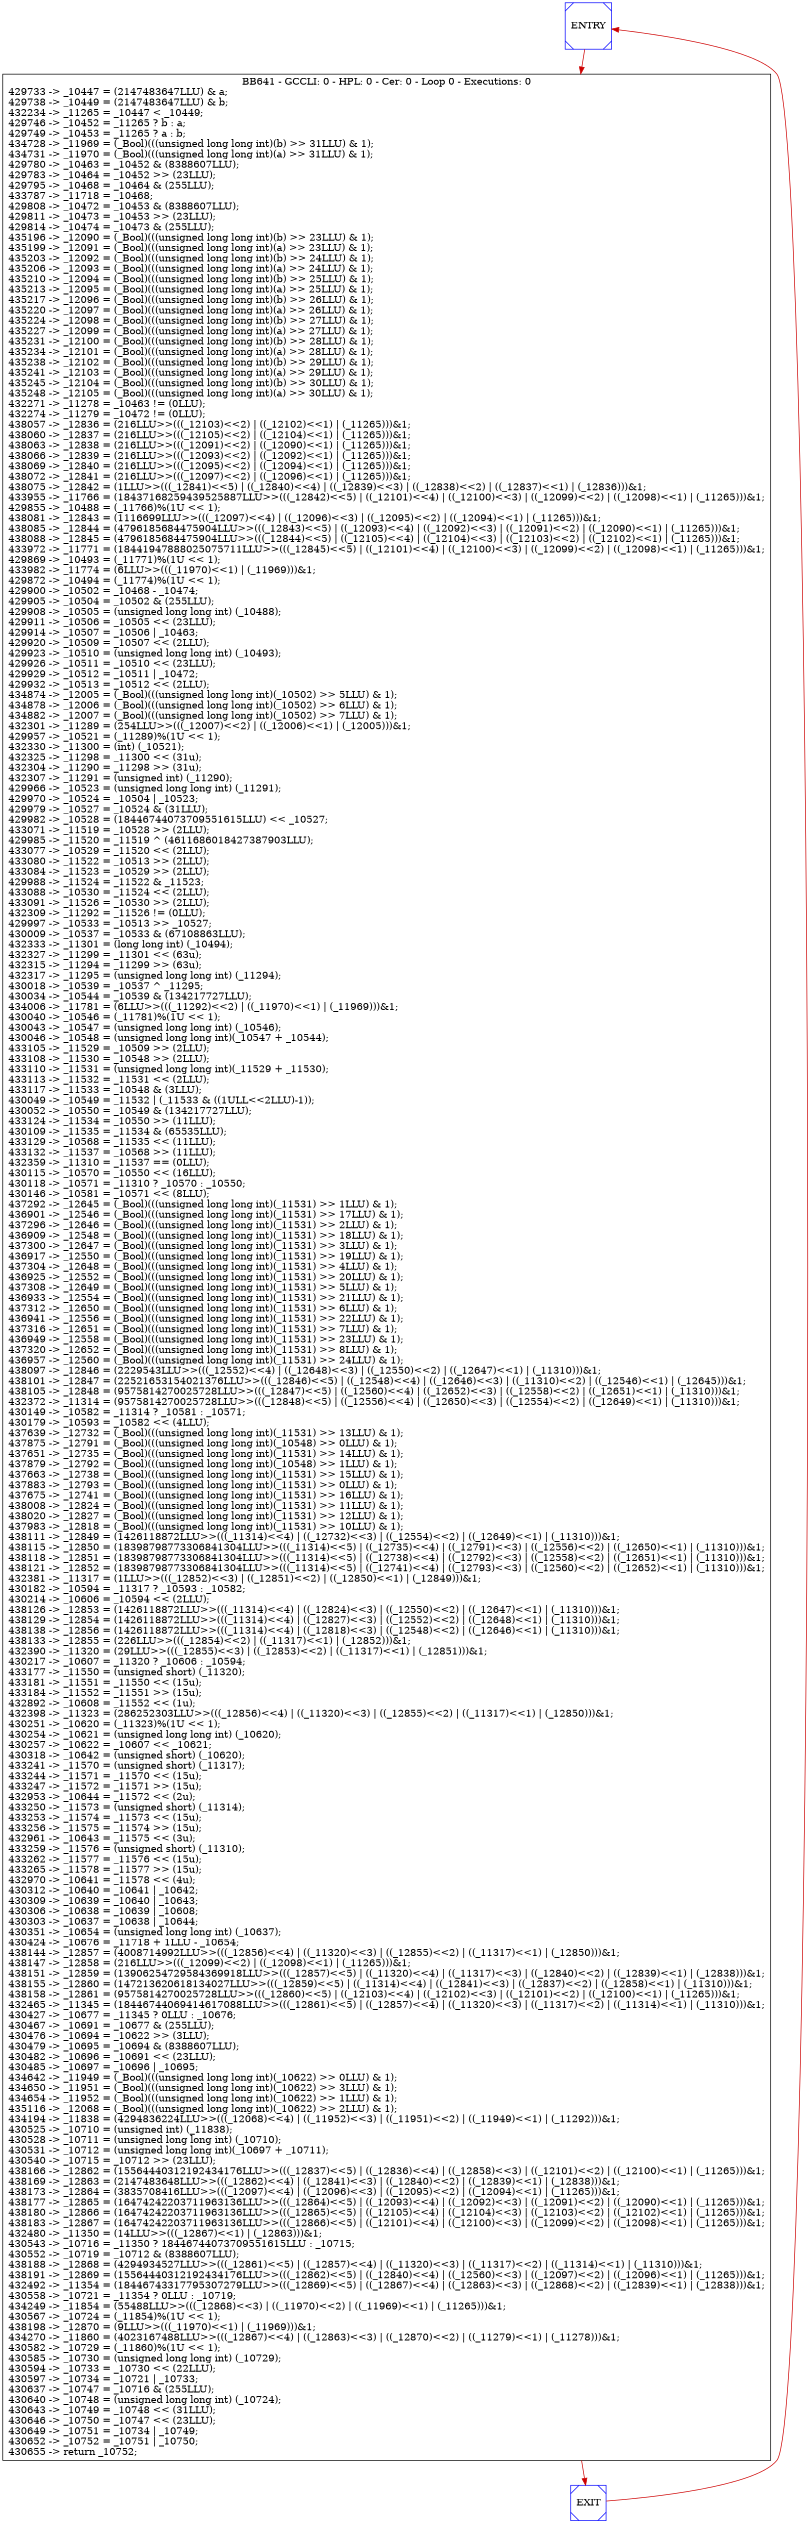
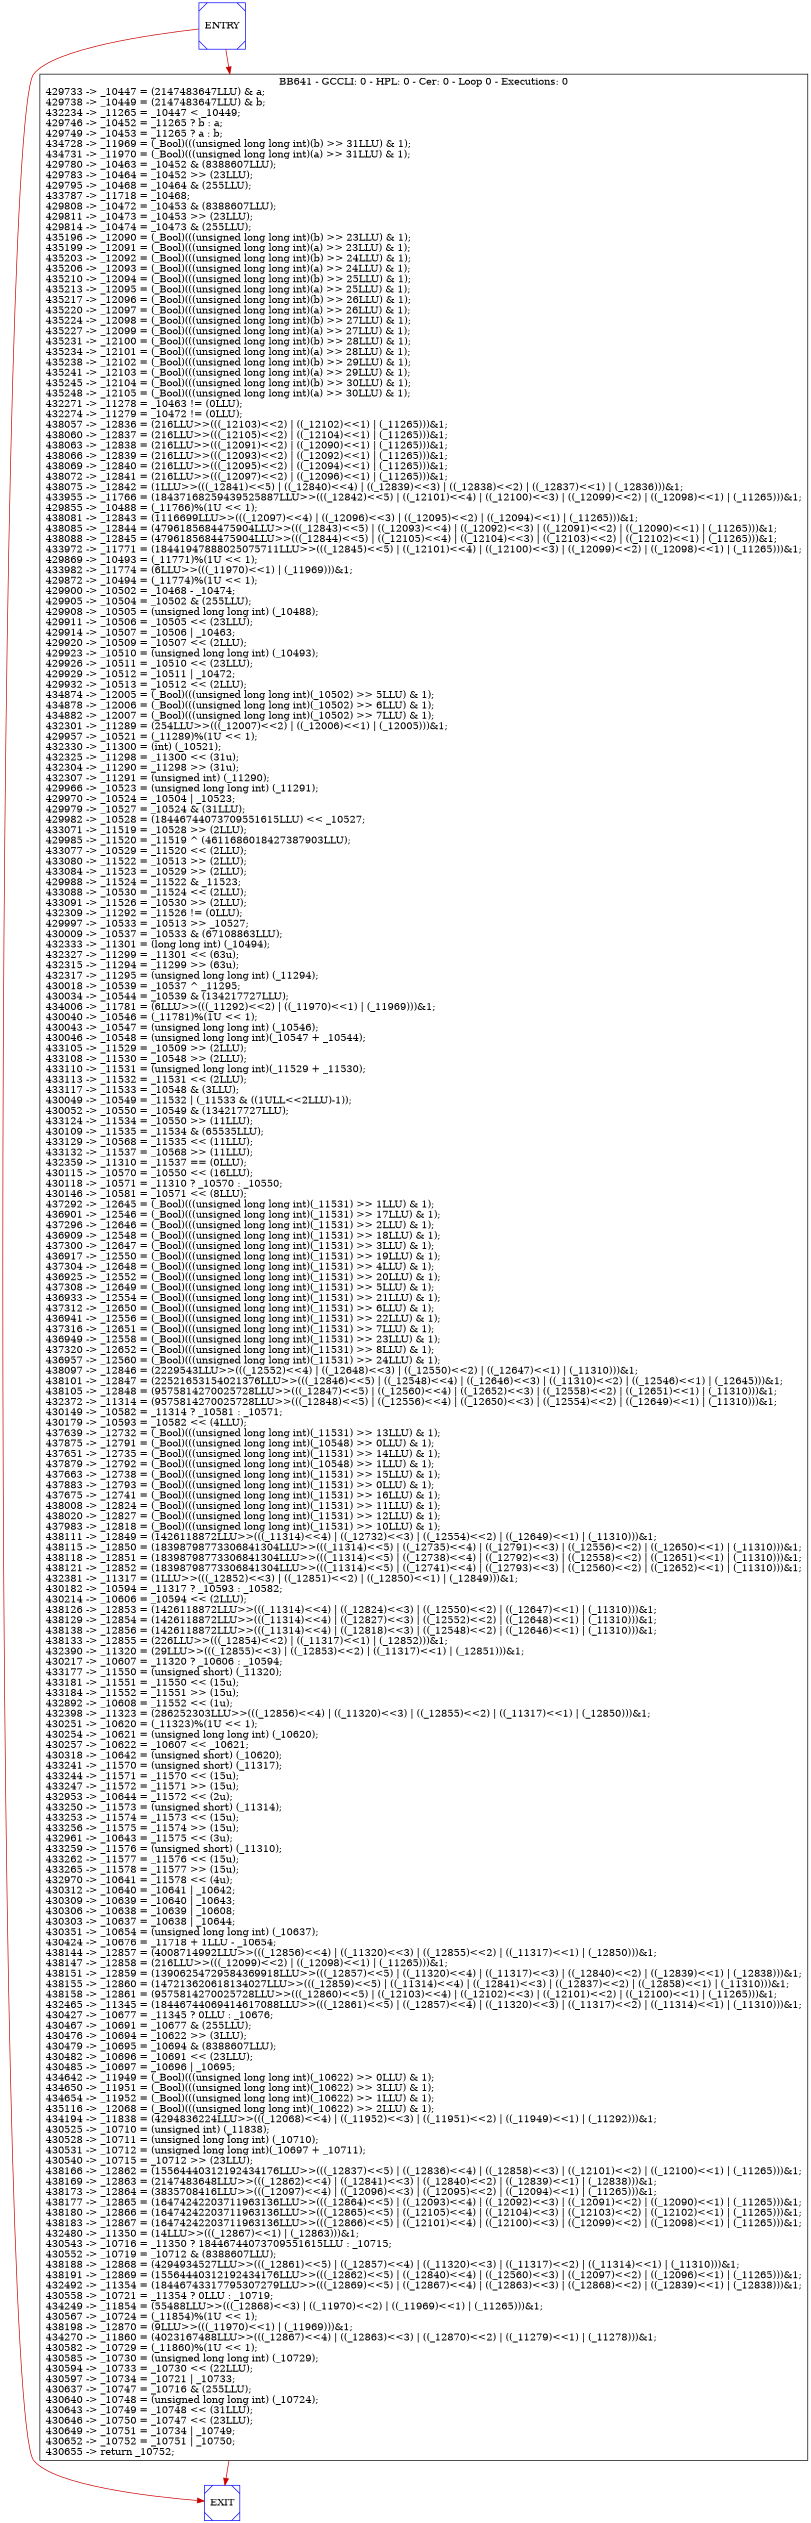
  digraph {
    node [color=blue shape=Msquare]
    edge [color=red3 fontcolor=blue]
    n1 [label=ENTRY]
    n2 [label=EXIT]
    n3 [label="BB641 - GCCLI: 0 - HPL: 0 - Cer: 0 - Loop 0 - Executions: 0\n429733 -> _10447 = (2147483647LLU) & a;\l429738 -> _10449 = (2147483647LLU) & b;\l432234 -> _11265 = _10447 < _10449;\l429746 -> _10452 = _11265 ? b : a;\l429749 -> _10453 = _11265 ? a : b;\l434728 -> _11969 = (_Bool)(((unsigned long long int)(b) >> 31LLU) & 1);\l434731 -> _11970 = (_Bool)(((unsigned long long int)(a) >> 31LLU) & 1);\l429780 -> _10463 = _10452 & (8388607LLU);\l429783 -> _10464 = _10452 >> (23LLU);\l429795 -> _10468 = _10464 & (255LLU);\l433787 -> _11718 = _10468;\l429808 -> _10472 = _10453 & (8388607LLU);\l429811 -> _10473 = _10453 >> (23LLU);\l429814 -> _10474 = _10473 & (255LLU);\l435196 -> _12090 = (_Bool)(((unsigned long long int)(b) >> 23LLU) & 1);\l435199 -> _12091 = (_Bool)(((unsigned long long int)(a) >> 23LLU) & 1);\l435203 -> _12092 = (_Bool)(((unsigned long long int)(b) >> 24LLU) & 1);\l435206 -> _12093 = (_Bool)(((unsigned long long int)(a) >> 24LLU) & 1);\l435210 -> _12094 = (_Bool)(((unsigned long long int)(b) >> 25LLU) & 1);\l435213 -> _12095 = (_Bool)(((unsigned long long int)(a) >> 25LLU) & 1);\l435217 -> _12096 = (_Bool)(((unsigned long long int)(b) >> 26LLU) & 1);\l435220 -> _12097 = (_Bool)(((unsigned long long int)(a) >> 26LLU) & 1);\l435224 -> _12098 = (_Bool)(((unsigned long long int)(b) >> 27LLU) & 1);\l435227 -> _12099 = (_Bool)(((unsigned long long int)(a) >> 27LLU) & 1);\l435231 -> _12100 = (_Bool)(((unsigned long long int)(b) >> 28LLU) & 1);\l435234 -> _12101 = (_Bool)(((unsigned long long int)(a) >> 28LLU) & 1);\l435238 -> _12102 = (_Bool)(((unsigned long long int)(b) >> 29LLU) & 1);\l435241 -> _12103 = (_Bool)(((unsigned long long int)(a) >> 29LLU) & 1);\l435245 -> _12104 = (_Bool)(((unsigned long long int)(b) >> 30LLU) & 1);\l435248 -> _12105 = (_Bool)(((unsigned long long int)(a) >> 30LLU) & 1);\l432271 -> _11278 = _10463 != (0LLU);\l432274 -> _11279 = _10472 != (0LLU);\l438057 -> _12836 = (216LLU>>(((_12103)<<2) | ((_12102)<<1) | (_11265)))&1;\l438060 -> _12837 = (216LLU>>(((_12105)<<2) | ((_12104)<<1) | (_11265)))&1;\l438063 -> _12838 = (216LLU>>(((_12091)<<2) | ((_12090)<<1) | (_11265)))&1;\l438066 -> _12839 = (216LLU>>(((_12093)<<2) | ((_12092)<<1) | (_11265)))&1;\l438069 -> _12840 = (216LLU>>(((_12095)<<2) | ((_12094)<<1) | (_11265)))&1;\l438072 -> _12841 = (216LLU>>(((_12097)<<2) | ((_12096)<<1) | (_11265)))&1;\l438075 -> _12842 = (1LLU>>(((_12841)<<5) | ((_12840)<<4) | ((_12839)<<3) | ((_12838)<<2) | ((_12837)<<1) | (_12836)))&1;\l433955 -> _11766 = (18437168259439525887LLU>>(((_12842)<<5) | ((_12101)<<4) | ((_12100)<<3) | ((_12099)<<2) | ((_12098)<<1) | (_11265)))&1;\l429855 -> _10488 = (_11766)%(1U << 1);\l438081 -> _12843 = (1116699LLU>>(((_12097)<<4) | ((_12096)<<3) | ((_12095)<<2) | ((_12094)<<1) | (_11265)))&1;\l438085 -> _12844 = (4796185684475904LLU>>(((_12843)<<5) | ((_12093)<<4) | ((_12092)<<3) | ((_12091)<<2) | ((_12090)<<1) | (_11265)))&1;\l438088 -> _12845 = (4796185684475904LLU>>(((_12844)<<5) | ((_12105)<<4) | ((_12104)<<3) | ((_12103)<<2) | ((_12102)<<1) | (_11265)))&1;\l433972 -> _11771 = (18441947888025075711LLU>>(((_12845)<<5) | ((_12101)<<4) | ((_12100)<<3) | ((_12099)<<2) | ((_12098)<<1) | (_11265)))&1;\l429869 -> _10493 = (_11771)%(1U << 1);\l433982 -> _11774 = (6LLU>>(((_11970)<<1) | (_11969)))&1;\l429872 -> _10494 = (_11774)%(1U << 1);\l429900 -> _10502 = _10468 - _10474;\l429905 -> _10504 = _10502 & (255LLU);\l429908 -> _10505 = (unsigned long long int) (_10488);\l429911 -> _10506 = _10505 << (23LLU);\l429914 -> _10507 = _10506 | _10463;\l429920 -> _10509 = _10507 << (2LLU);\l429923 -> _10510 = (unsigned long long int) (_10493);\l429926 -> _10511 = _10510 << (23LLU);\l429929 -> _10512 = _10511 | _10472;\l429932 -> _10513 = _10512 << (2LLU);\l434874 -> _12005 = (_Bool)(((unsigned long long int)(_10502) >> 5LLU) & 1);\l434878 -> _12006 = (_Bool)(((unsigned long long int)(_10502) >> 6LLU) & 1);\l434882 -> _12007 = (_Bool)(((unsigned long long int)(_10502) >> 7LLU) & 1);\l432301 -> _11289 = (254LLU>>(((_12007)<<2) | ((_12006)<<1) | (_12005)))&1;\l429957 -> _10521 = (_11289)%(1U << 1);\l432330 -> _11300 = (int) (_10521);\l432325 -> _11298 = _11300 << (31u);\l432304 -> _11290 = _11298 >> (31u);\l432307 -> _11291 = (unsigned int) (_11290);\l429966 -> _10523 = (unsigned long long int) (_11291);\l429970 -> _10524 = _10504 | _10523;\l429979 -> _10527 = _10524 & (31LLU);\l429982 -> _10528 = (18446744073709551615LLU) << _10527;\l433071 -> _11519 = _10528 >> (2LLU);\l429985 -> _11520 = _11519 ^ (4611686018427387903LLU);\l433077 -> _10529 = _11520 << (2LLU);\l433080 -> _11522 = _10513 >> (2LLU);\l433084 -> _11523 = _10529 >> (2LLU);\l429988 -> _11524 = _11522 & _11523;\l433088 -> _10530 = _11524 << (2LLU);\l433091 -> _11526 = _10530 >> (2LLU);\l432309 -> _11292 = _11526 != (0LLU);\l429997 -> _10533 = _10513 >> _10527;\l430009 -> _10537 = _10533 & (67108863LLU);\l432333 -> _11301 = (long long int) (_10494);\l432327 -> _11299 = _11301 << (63u);\l432315 -> _11294 = _11299 >> (63u);\l432317 -> _11295 = (unsigned long long int) (_11294);\l430018 -> _10539 = _10537 ^ _11295;\l430034 -> _10544 = _10539 & (134217727LLU);\l434006 -> _11781 = (6LLU>>(((_11292)<<2) | ((_11970)<<1) | (_11969)))&1;\l430040 -> _10546 = (_11781)%(1U << 1);\l430043 -> _10547 = (unsigned long long int) (_10546);\l430046 -> _10548 = (unsigned long long int)(_10547 + _10544);\l433105 -> _11529 = _10509 >> (2LLU);\l433108 -> _11530 = _10548 >> (2LLU);\l433110 -> _11531 = (unsigned long long int)(_11529 + _11530);\l433113 -> _11532 = _11531 << (2LLU);\l433117 -> _11533 = _10548 & (3LLU);\l430049 -> _10549 = _11532 | (_11533 & ((1ULL<<2LLU)-1));\l430052 -> _10550 = _10549 & (134217727LLU);\l433124 -> _11534 = _10550 >> (11LLU);\l430109 -> _11535 = _11534 & (65535LLU);\l433129 -> _10568 = _11535 << (11LLU);\l433132 -> _11537 = _10568 >> (11LLU);\l432359 -> _11310 = _11537 == (0LLU);\l430115 -> _10570 = _10550 << (16LLU);\l430118 -> _10571 = _11310 ? _10570 : _10550;\l430146 -> _10581 = _10571 << (8LLU);\l437292 -> _12645 = (_Bool)(((unsigned long long int)(_11531) >> 1LLU) & 1);\l436901 -> _12546 = (_Bool)(((unsigned long long int)(_11531) >> 17LLU) & 1);\l437296 -> _12646 = (_Bool)(((unsigned long long int)(_11531) >> 2LLU) & 1);\l436909 -> _12548 = (_Bool)(((unsigned long long int)(_11531) >> 18LLU) & 1);\l437300 -> _12647 = (_Bool)(((unsigned long long int)(_11531) >> 3LLU) & 1);\l436917 -> _12550 = (_Bool)(((unsigned long long int)(_11531) >> 19LLU) & 1);\l437304 -> _12648 = (_Bool)(((unsigned long long int)(_11531) >> 4LLU) & 1);\l436925 -> _12552 = (_Bool)(((unsigned long long int)(_11531) >> 20LLU) & 1);\l437308 -> _12649 = (_Bool)(((unsigned long long int)(_11531) >> 5LLU) & 1);\l436933 -> _12554 = (_Bool)(((unsigned long long int)(_11531) >> 21LLU) & 1);\l437312 -> _12650 = (_Bool)(((unsigned long long int)(_11531) >> 6LLU) & 1);\l436941 -> _12556 = (_Bool)(((unsigned long long int)(_11531) >> 22LLU) & 1);\l437316 -> _12651 = (_Bool)(((unsigned long long int)(_11531) >> 7LLU) & 1);\l436949 -> _12558 = (_Bool)(((unsigned long long int)(_11531) >> 23LLU) & 1);\l437320 -> _12652 = (_Bool)(((unsigned long long int)(_11531) >> 8LLU) & 1);\l436957 -> _12560 = (_Bool)(((unsigned long long int)(_11531) >> 24LLU) & 1);\l438097 -> _12846 = (2229543LLU>>(((_12552)<<4) | ((_12648)<<3) | ((_12550)<<2) | ((_12647)<<1) | (_11310)))&1;\l438101 -> _12847 = (22521653154021376LLU>>(((_12846)<<5) | ((_12548)<<4) | ((_12646)<<3) | ((_11310)<<2) | ((_12546)<<1) | (_12645)))&1;\l438105 -> _12848 = (9575814270025728LLU>>(((_12847)<<5) | ((_12560)<<4) | ((_12652)<<3) | ((_12558)<<2) | ((_12651)<<1) | (_11310)))&1;\l432372 -> _11314 = (9575814270025728LLU>>(((_12848)<<5) | ((_12556)<<4) | ((_12650)<<3) | ((_12554)<<2) | ((_12649)<<1) | (_11310)))&1;\l430149 -> _10582 = _11314 ? _10581 : _10571;\l430179 -> _10593 = _10582 << (4LLU);\l437639 -> _12732 = (_Bool)(((unsigned long long int)(_11531) >> 13LLU) & 1);\l437875 -> _12791 = (_Bool)(((unsigned long long int)(_10548) >> 0LLU) & 1);\l437651 -> _12735 = (_Bool)(((unsigned long long int)(_11531) >> 14LLU) & 1);\l437879 -> _12792 = (_Bool)(((unsigned long long int)(_10548) >> 1LLU) & 1);\l437663 -> _12738 = (_Bool)(((unsigned long long int)(_11531) >> 15LLU) & 1);\l437883 -> _12793 = (_Bool)(((unsigned long long int)(_11531) >> 0LLU) & 1);\l437675 -> _12741 = (_Bool)(((unsigned long long int)(_11531) >> 16LLU) & 1);\l438008 -> _12824 = (_Bool)(((unsigned long long int)(_11531) >> 11LLU) & 1);\l438020 -> _12827 = (_Bool)(((unsigned long long int)(_11531) >> 12LLU) & 1);\l437983 -> _12818 = (_Bool)(((unsigned long long int)(_11531) >> 10LLU) & 1);\l438111 -> _12849 = (1426118872LLU>>(((_11314)<<4) | ((_12732)<<3) | ((_12554)<<2) | ((_12649)<<1) | (_11310)))&1;\l438115 -> _12850 = (18398798773306841304LLU>>(((_11314)<<5) | ((_12735)<<4) | ((_12791)<<3) | ((_12556)<<2) | ((_12650)<<1) | (_11310)))&1;\l438118 -> _12851 = (18398798773306841304LLU>>(((_11314)<<5) | ((_12738)<<4) | ((_12792)<<3) | ((_12558)<<2) | ((_12651)<<1) | (_11310)))&1;\l438121 -> _12852 = (18398798773306841304LLU>>(((_11314)<<5) | ((_12741)<<4) | ((_12793)<<3) | ((_12560)<<2) | ((_12652)<<1) | (_11310)))&1;\l432381 -> _11317 = (1LLU>>(((_12852)<<3) | ((_12851)<<2) | ((_12850)<<1) | (_12849)))&1;\l430182 -> _10594 = _11317 ? _10593 : _10582;\l430214 -> _10606 = _10594 << (2LLU);\l438126 -> _12853 = (1426118872LLU>>(((_11314)<<4) | ((_12824)<<3) | ((_12550)<<2) | ((_12647)<<1) | (_11310)))&1;\l438129 -> _12854 = (1426118872LLU>>(((_11314)<<4) | ((_12827)<<3) | ((_12552)<<2) | ((_12648)<<1) | (_11310)))&1;\l438138 -> _12856 = (1426118872LLU>>(((_11314)<<4) | ((_12818)<<3) | ((_12548)<<2) | ((_12646)<<1) | (_11310)))&1;\l438133 -> _12855 = (226LLU>>(((_12854)<<2) | ((_11317)<<1) | (_12852)))&1;\l432390 -> _11320 = (29LLU>>(((_12855)<<3) | ((_12853)<<2) | ((_11317)<<1) | (_12851)))&1;\l430217 -> _10607 = _11320 ? _10606 : _10594;\l433177 -> _11550 = (unsigned short) (_11320);\l433181 -> _11551 = _11550 << (15u);\l433184 -> _11552 = _11551 >> (15u);\l432892 -> _10608 = _11552 << (1u);\l432398 -> _11323 = (286252303LLU>>(((_12856)<<4) | ((_11320)<<3) | ((_12855)<<2) | ((_11317)<<1) | (_12850)))&1;\l430251 -> _10620 = (_11323)%(1U << 1);\l430254 -> _10621 = (unsigned long long int) (_10620);\l430257 -> _10622 = _10607 << _10621;\l430318 -> _10642 = (unsigned short) (_10620);\l433241 -> _11570 = (unsigned short) (_11317);\l433244 -> _11571 = _11570 << (15u);\l433247 -> _11572 = _11571 >> (15u);\l432953 -> _10644 = _11572 << (2u);\l433250 -> _11573 = (unsigned short) (_11314);\l433253 -> _11574 = _11573 << (15u);\l433256 -> _11575 = _11574 >> (15u);\l432961 -> _10643 = _11575 << (3u);\l433259 -> _11576 = (unsigned short) (_11310);\l433262 -> _11577 = _11576 << (15u);\l433265 -> _11578 = _11577 >> (15u);\l432970 -> _10641 = _11578 << (4u);\l430312 -> _10640 = _10641 | _10642;\l430309 -> _10639 = _10640 | _10643;\l430306 -> _10638 = _10639 | _10608;\l430303 -> _10637 = _10638 | _10644;\l430351 -> _10654 = (unsigned long long int) (_10637);\l430424 -> _10676 = _11718 + 1LLU - _10654;\l438144 -> _12857 = (4008714992LLU>>(((_12856)<<4) | ((_11320)<<3) | ((_12855)<<2) | ((_11317)<<1) | (_12850)))&1;\l438147 -> _12858 = (216LLU>>(((_12099)<<2) | ((_12098)<<1) | (_11265)))&1;\l438151 -> _12859 = (13906254729584369918LLU>>(((_12857)<<5) | ((_11320)<<4) | ((_11317)<<3) | ((_12840)<<2) | ((_12839)<<1) | (_12838)))&1;\l438155 -> _12860 = (147213620618134027LLU>>(((_12859)<<5) | ((_11314)<<4) | ((_12841)<<3) | ((_12837)<<2) | ((_12858)<<1) | (_11310)))&1;\l438158 -> _12861 = (9575814270025728LLU>>(((_12860)<<5) | ((_12103)<<4) | ((_12102)<<3) | ((_12101)<<2) | ((_12100)<<1) | (_11265)))&1;\l432465 -> _11345 = (18446744069414617088LLU>>(((_12861)<<5) | ((_12857)<<4) | ((_11320)<<3) | ((_11317)<<2) | ((_11314)<<1) | (_11310)))&1;\l430427 -> _10677 = _11345 ? 0LLU : _10676;\l430467 -> _10691 = _10677 & (255LLU);\l430476 -> _10694 = _10622 >> (3LLU);\l430479 -> _10695 = _10694 & (8388607LLU);\l430482 -> _10696 = _10691 << (23LLU);\l430485 -> _10697 = _10696 | _10695;\l434642 -> _11949 = (_Bool)(((unsigned long long int)(_10622) >> 0LLU) & 1);\l434650 -> _11951 = (_Bool)(((unsigned long long int)(_10622) >> 3LLU) & 1);\l434654 -> _11952 = (_Bool)(((unsigned long long int)(_10622) >> 1LLU) & 1);\l435116 -> _12068 = (_Bool)(((unsigned long long int)(_10622) >> 2LLU) & 1);\l434194 -> _11838 = (4294836224LLU>>(((_12068)<<4) | ((_11952)<<3) | ((_11951)<<2) | ((_11949)<<1) | (_11292)))&1;\l430525 -> _10710 = (unsigned int) (_11838);\l430528 -> _10711 = (unsigned long long int) (_10710);\l430531 -> _10712 = (unsigned long long int)(_10697 + _10711);\l430540 -> _10715 = _10712 >> (23LLU);\l438166 -> _12862 = (15564440312192434176LLU>>(((_12837)<<5) | ((_12836)<<4) | ((_12858)<<3) | ((_12101)<<2) | ((_12100)<<1) | (_11265)))&1;\l438169 -> _12863 = (2147483648LLU>>(((_12862)<<4) | ((_12841)<<3) | ((_12840)<<2) | ((_12839)<<1) | (_12838)))&1;\l438173 -> _12864 = (3835708416LLU>>(((_12097)<<4) | ((_12096)<<3) | ((_12095)<<2) | ((_12094)<<1) | (_11265)))&1;\l438177 -> _12865 = (16474242203711963136LLU>>(((_12864)<<5) | ((_12093)<<4) | ((_12092)<<3) | ((_12091)<<2) | ((_12090)<<1) | (_11265)))&1;\l438180 -> _12866 = (16474242203711963136LLU>>(((_12865)<<5) | ((_12105)<<4) | ((_12104)<<3) | ((_12103)<<2) | ((_12102)<<1) | (_11265)))&1;\l438183 -> _12867 = (16474242203711963136LLU>>(((_12866)<<5) | ((_12101)<<4) | ((_12100)<<3) | ((_12099)<<2) | ((_12098)<<1) | (_11265)))&1;\l432480 -> _11350 = (14LLU>>(((_12867)<<1) | (_12863)))&1;\l430543 -> _10716 = _11350 ? 18446744073709551615LLU : _10715;\l430552 -> _10719 = _10712 & (8388607LLU);\l438188 -> _12868 = (4294934527LLU>>(((_12861)<<5) | ((_12857)<<4) | ((_11320)<<3) | ((_11317)<<2) | ((_11314)<<1) | (_11310)))&1;\l438191 -> _12869 = (15564440312192434176LLU>>(((_12862)<<5) | ((_12840)<<4) | ((_12560)<<3) | ((_12097)<<2) | ((_12096)<<1) | (_11265)))&1;\l432492 -> _11354 = (18446743317795307279LLU>>(((_12869)<<5) | ((_12867)<<4) | ((_12863)<<3) | ((_12868)<<2) | ((_12839)<<1) | (_12838)))&1;\l430558 -> _10721 = _11354 ? 0LLU : _10719;\l434249 -> _11854 = (55488LLU>>(((_12868)<<3) | ((_11970)<<2) | ((_11969)<<1) | (_11265)))&1;\l430567 -> _10724 = (_11854)%(1U << 1);\l438198 -> _12870 = (9LLU>>(((_11970)<<1) | (_11969)))&1;\l434270 -> _11860 = (4023167488LLU>>(((_12867)<<4) | ((_12863)<<3) | ((_12870)<<2) | ((_11279)<<1) | (_11278)))&1;\l430582 -> _10729 = (_11860)%(1U << 1);\l430585 -> _10730 = (unsigned long long int) (_10729);\l430594 -> _10733 = _10730 << (22LLU);\l430597 -> _10734 = _10721 | _10733;\l430637 -> _10747 = _10716 & (255LLU);\l430640 -> _10748 = (unsigned long long int) (_10724);\l430643 -> _10749 = _10748 << (31LLU);\l430646 -> _10750 = _10747 << (23LLU);\l430649 -> _10751 = _10734 | _10749;\l430652 -> _10752 = _10751 | _10750;\l430655 -> return _10752;\l" shape=box color=""]
-   n2 -> n1
+   n1 -> n2
    n1 -> n3
    n3 -> n2
  }
